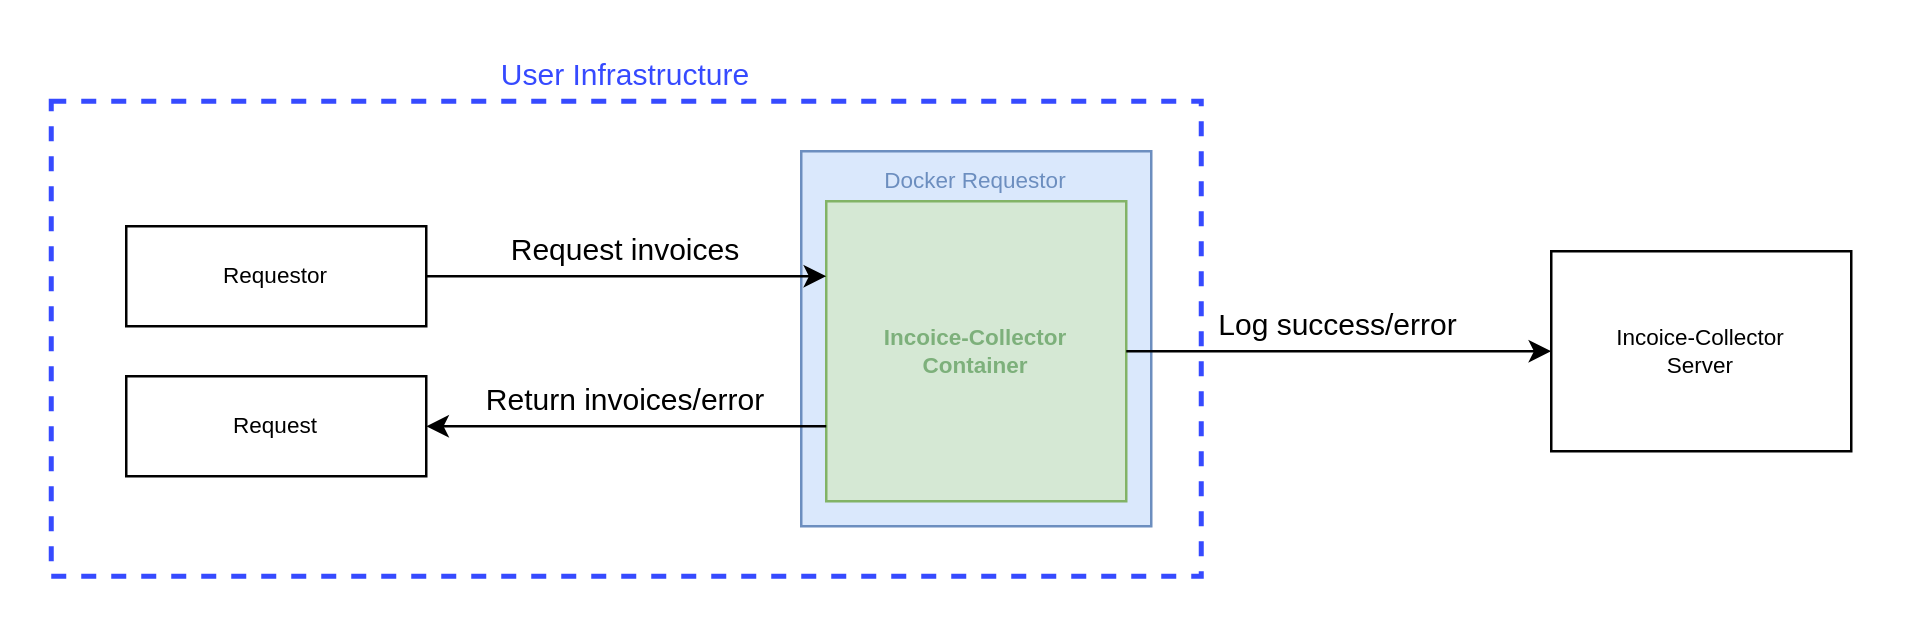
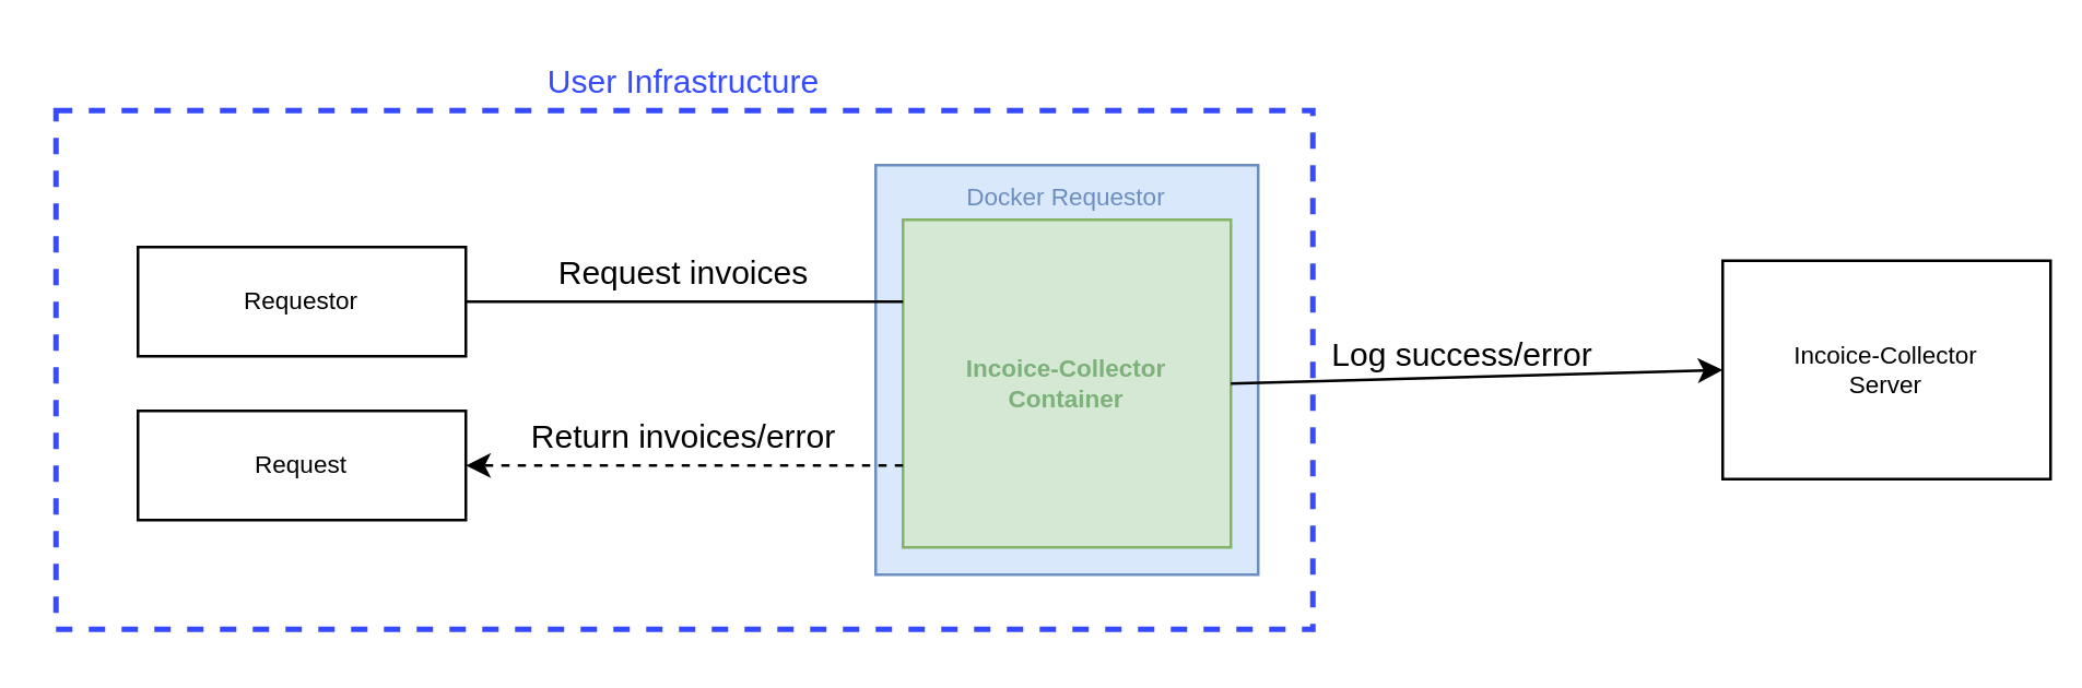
  <mxCell id="0" />
  <mxCell id="1" parent="0" />
  <mxCell id="2" value="" style="whiteSpace=wrap;html=1;fillColor=none;strokeColor=#364AFF;rounded=0;connectable=0;arcSize=8;dashed=1;strokeWidth=2;" parent="1" vertex="1"><mxGeometry x="20" y="40" width="460" height="190" as="geometry" /></mxCell>
  <mxCell id="3" value="&lt;font style=&quot;&quot; color=&quot;#6c8ebf&quot;&gt;Docker Requestor&lt;/font&gt;" style="rounded=0;whiteSpace=wrap;html=1;fontSize=9;fillColor=#dae8fc;strokeColor=#6c8ebf;verticalAlign=top;" parent="1" vertex="1"><mxGeometry x="320" y="60" width="140" height="150" as="geometry" /></mxCell>
  <mxCell id="4" value="Requestor" style="rounded=0;whiteSpace=wrap;html=1;fontSize=9;" parent="1" vertex="1"><mxGeometry x="50" y="90" width="120" height="40" as="geometry" /></mxCell>
  <mxCell id="5" value="&lt;font color=&quot;#7db07b&quot;&gt;&lt;b&gt;Incoice-Collector&lt;br style=&quot;border-color: var(--border-color);&quot;&gt;Container&lt;/b&gt;&lt;/font&gt;" style="rounded=0;whiteSpace=wrap;html=1;fontSize=9;fillColor=#d5e8d4;strokeColor=#82b366;verticalAlign=middle;" parent="1" vertex="1"><mxGeometry x="330" y="80" width="120" height="120" as="geometry" /></mxCell>
- <mxCell id="6" value="Incoice-Collector&lt;br style=&quot;font-size: 9px;&quot;&gt;Server" style="rounded=0;whiteSpace=wrap;html=1;fontSize=9;" parent="1" vertex="1"><mxGeometry x="620" y="100" width="120" height="80" as="geometry" /></mxCell>
+ <mxCell id="6" value="Incoice-Collector&lt;br style=&quot;font-size: 9px;&quot;&gt;Server" style="rounded=0;whiteSpace=wrap;html=1;fontSize=9;" parent="1" vertex="1"><mxGeometry x="630" y="95" width="120" height="80" as="geometry" /></mxCell>
  <mxCell id="7" value="&lt;font&gt;User Infrastructure&lt;/font&gt;" style="text;strokeColor=none;align=center;fillColor=none;html=1;verticalAlign=middle;whiteSpace=wrap;rounded=0;fontColor=#364AFF;" parent="1" vertex="1"><mxGeometry x="30" y="20" width="440" height="20" as="geometry" /></mxCell>
- <mxCell id="8" value="" style="edgeStyle=none;orthogonalLoop=1;jettySize=auto;html=1;entryX=0;entryY=0.25;entryDx=0;entryDy=0;exitX=1;exitY=0.5;exitDx=0;exitDy=0;" parent="1" source="4" target="5" edge="1"><mxGeometry width="80" relative="1" as="geometry"><mxPoint x="400" y="70" as="sourcePoint" /><mxPoint x="480" y="70" as="targetPoint" /><Array as="points" /></mxGeometry></mxCell>
- <mxCell id="9" value="" style="edgeStyle=none;orthogonalLoop=1;jettySize=auto;html=1;entryX=1;entryY=0.5;entryDx=0;entryDy=0;exitX=0;exitY=0.75;exitDx=0;exitDy=0;" parent="1" source="5" target="14" edge="1"><mxGeometry width="80" relative="1" as="geometry"><mxPoint x="180" y="110" as="sourcePoint" /><mxPoint x="340" y="110" as="targetPoint" /><Array as="points" /></mxGeometry></mxCell>
+ <mxCell id="8" value="" style="edgeStyle=none;orthogonalLoop=1;jettySize=auto;html=1;entryX=0;entryY=0.25;entryDx=0;entryDy=0;exitX=1;exitY=0.5;exitDx=0;exitDy=0;endArrow=none;" parent="1" source="4" target="5" edge="1"><mxGeometry width="80" relative="1" as="geometry"><mxPoint x="400" y="70" as="sourcePoint" /><mxPoint x="480" y="70" as="targetPoint" /><Array as="points" /></mxGeometry></mxCell>
+ <mxCell id="9" value="" style="edgeStyle=none;orthogonalLoop=1;jettySize=auto;html=1;entryX=1;entryY=0.5;entryDx=0;entryDy=0;exitX=0;exitY=0.75;exitDx=0;exitDy=0;dashed=1;" parent="1" source="5" target="14" edge="1"><mxGeometry width="80" relative="1" as="geometry"><mxPoint x="180" y="110" as="sourcePoint" /><mxPoint x="340" y="110" as="targetPoint" /><Array as="points" /></mxGeometry></mxCell>
  <mxCell id="10" value="" style="edgeStyle=none;orthogonalLoop=1;jettySize=auto;html=1;entryX=0;entryY=0.5;entryDx=0;entryDy=0;exitX=1;exitY=0.5;exitDx=0;exitDy=0;" parent="1" source="5" target="6" edge="1"><mxGeometry width="80" relative="1" as="geometry"><mxPoint x="340" y="150" as="sourcePoint" /><mxPoint x="180" y="150" as="targetPoint" /><Array as="points" /></mxGeometry></mxCell>
  <mxCell id="11" value="Request invoices" style="text;strokeColor=none;align=center;fillColor=none;html=1;verticalAlign=middle;whiteSpace=wrap;rounded=0;" parent="1" vertex="1"><mxGeometry x="170" y="90" width="160" height="20" as="geometry" /></mxCell>
  <mxCell id="12" value="Return invoices/error" style="text;strokeColor=none;align=center;fillColor=none;html=1;verticalAlign=middle;whiteSpace=wrap;rounded=0;" parent="1" vertex="1"><mxGeometry x="170" y="150" width="160" height="20" as="geometry" /></mxCell>
  <mxCell id="13" value="Log success/error" style="text;strokeColor=none;align=center;fillColor=none;html=1;verticalAlign=middle;whiteSpace=wrap;rounded=0;" parent="1" vertex="1"><mxGeometry x="450" y="120" width="170" height="20" as="geometry" /></mxCell>
  <mxCell id="14" value="Request" style="rounded=0;whiteSpace=wrap;html=1;fontSize=9;" parent="1" vertex="1"><mxGeometry x="50" y="150" width="120" height="40" as="geometry" /></mxCell>
